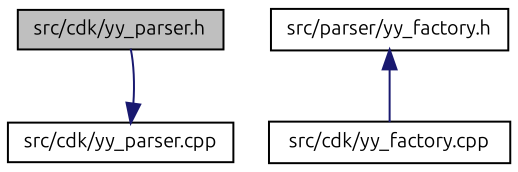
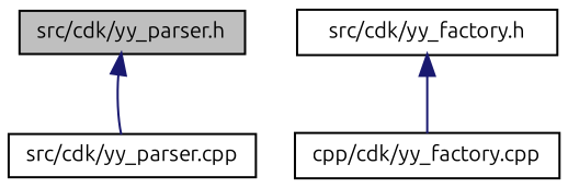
  digraph {
    fontname=Ubuntu
    node [color=black fillcolor=white fontname=Ubuntu fontsize=10 shape=record style=filled]
    edge [color=midnightblue dir=back fontname=Ubuntu fontsize=10 labelfontname=Helvetica labelfontsize=10 style=solid]
    n1 [fillcolor=grey75 fontcolor=black height=0.2 label="src/cdk/yy_parser.h" width=0.4]
    n2 [height=0.2 label="src/cdk/yy_parser.cpp" width=0.4]
-   n3 [height=0.2 label="src/parser/yy_factory.h" width=0.4]
-   n4 [height=0.2 label="src/cdk/yy_factory.cpp" width=0.4]
-   n2 -> n1
+   n3 [height=0.2 label="src/cdk/yy_factory.h" width=0.4]
+   n4 [height=0.2 label="cpp/cdk/yy_factory.cpp" width=0.4]
+   n1 -> n2
    n3 -> n4
  }
